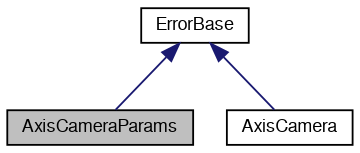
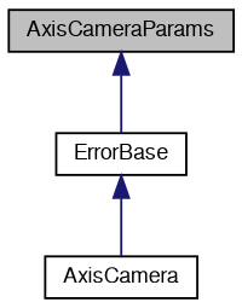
  digraph {
    node [color=black fontname=FreeSans fontsize=10 shape=record]
    edge [color=midnightblue dir=back fontname=FreeSans fontsize=10 labelfontname=FreeSans labelfontsize=10 style=solid]
    n1 [fillcolor=grey75 fontcolor=black height=0.2 label=AxisCameraParams style=filled width=0.4]
    n2 [height=0.2 label=AxisCamera width=0.4]
    n3 [height=0.2 label=ErrorBase width=0.4]
-   n3 -> n1
+   n1 -> n3
    n3 -> n2
  }
